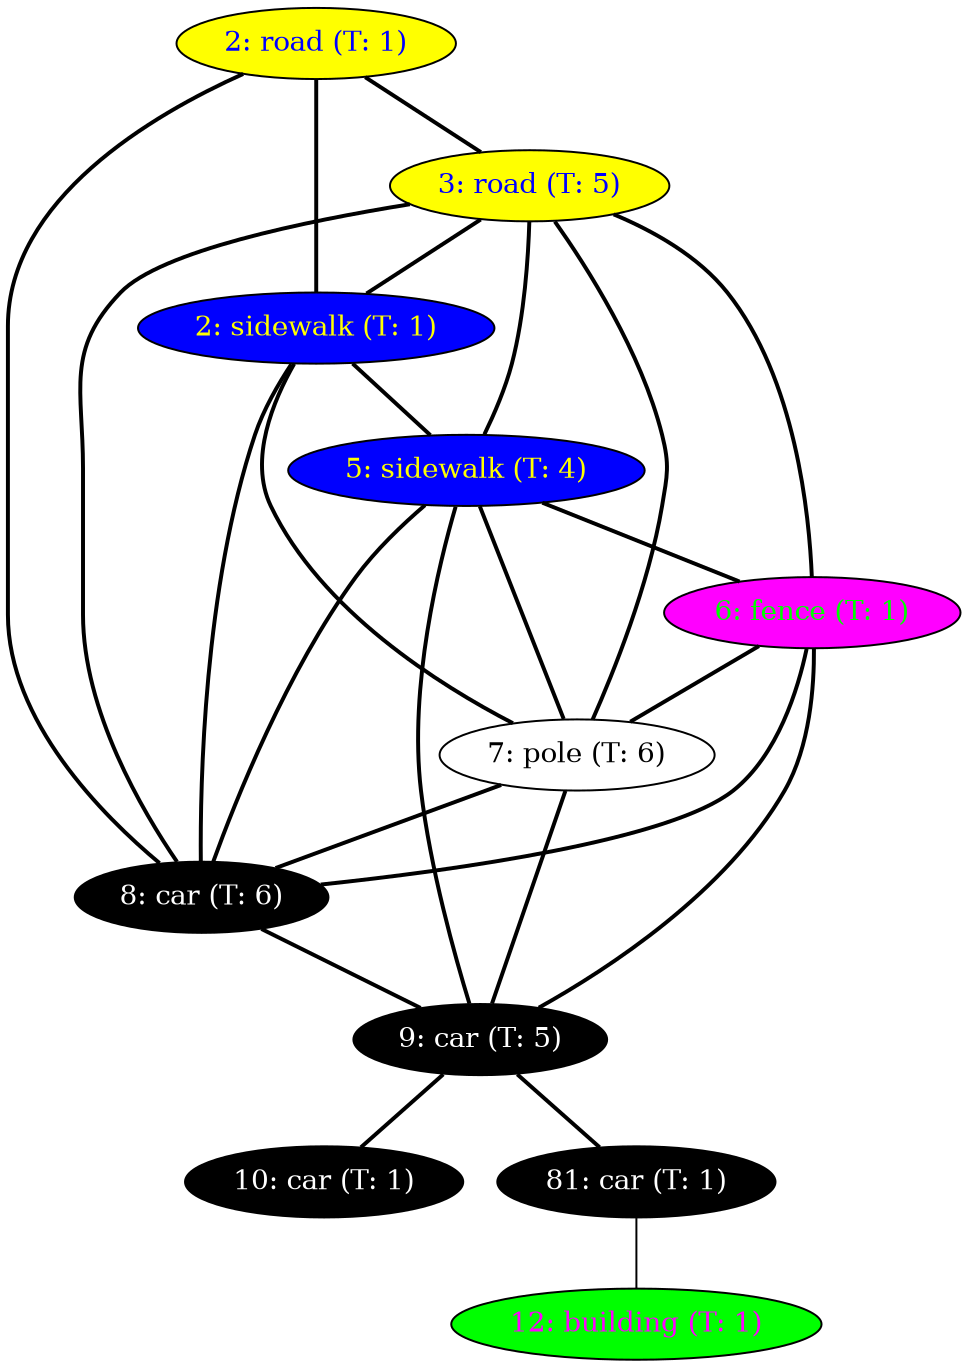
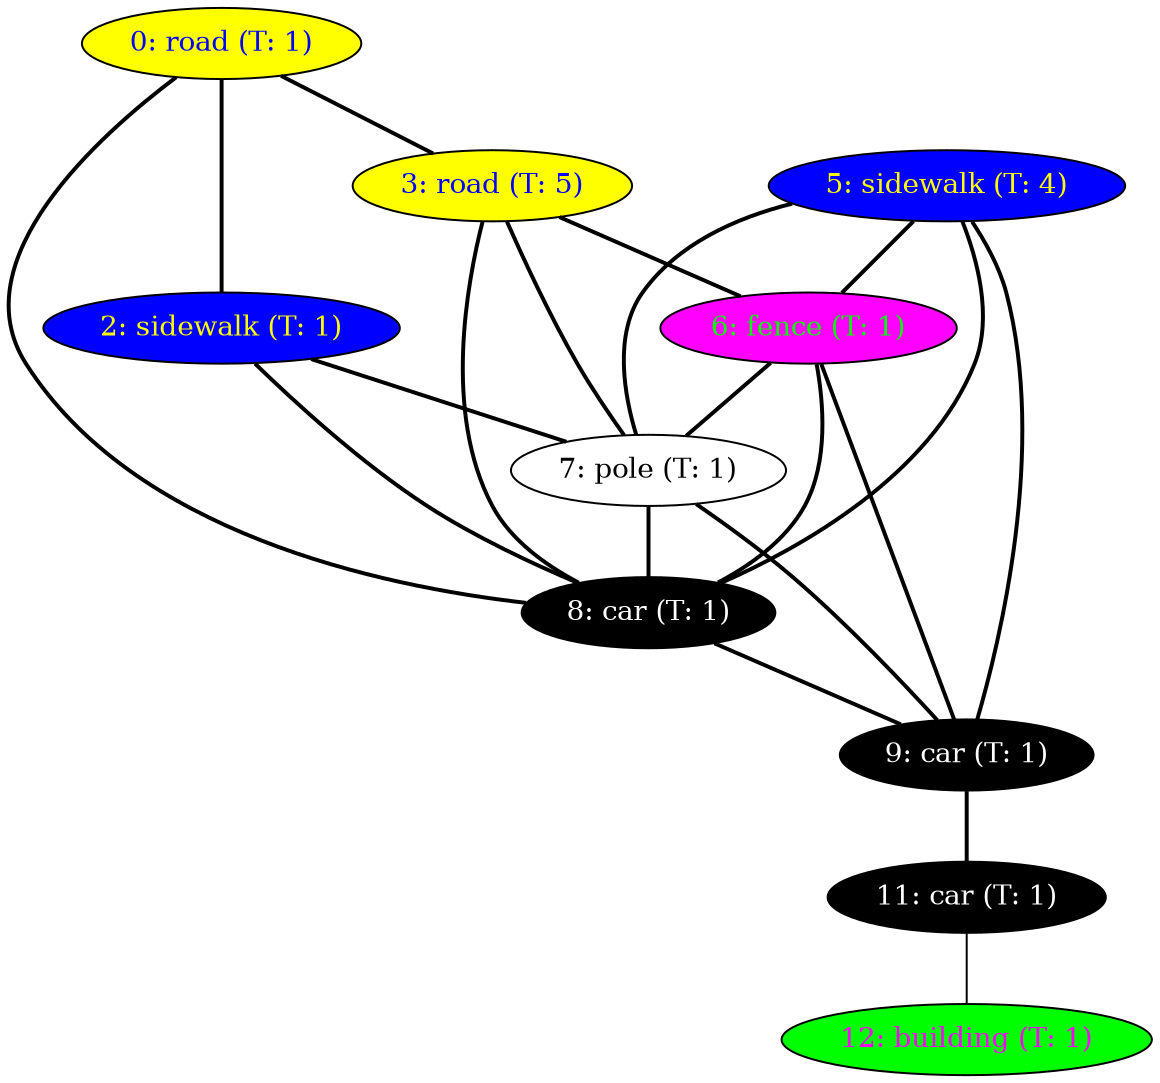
  graph {
    node [fillcolor="#000000" fontcolor="#ffffff" style=filled]
    edge [penwidth=2]
-   n1 [fillcolor="#ffff00" fontcolor="#0000ff" label="2: road (T: 1)"]
+   n1 [fillcolor="#ffff00" fontcolor="#0000ff" label="0: road (T: 1)"]
    n2 [fillcolor="#ffff00" fontcolor="#0000ff" label="3: road (T: 5)"]
    n3 [fillcolor="#0000ff" fontcolor="#ffff00" label="2: sidewalk (T: 1)"]
-   n4 [label="8: car (T: 6)"]
+   n4 [label="8: car (T: 1)"]
    n5 [fillcolor="#0000ff" fontcolor="#ffff00" label="5: sidewalk (T: 4)"]
    n6 [fillcolor="#ff00ff" fontcolor="#00ff00" label="6: fence (T: 1)"]
-   n7 [fillcolor="#ffffff" fontcolor="#000000" label="7: pole (T: 6)"]
-   n8 [label="9: car (T: 5)"]
-   n9 [label="10: car (T: 1)"]
-   n10 [label="81: car (T: 1)"]
+   n7 [fillcolor="#ffffff" fontcolor="#000000" label="7: pole (T: 1)"]
+   n8 [label="9: car (T: 1)"]
+   n10 [label="11: car (T: 1)"]
    n11 [fillcolor="#00ff00" fontcolor="#ff00ff" label="12: building (T: 1)"]
    n1 -- n2
    n1 -- n3
    n1 -- n4
-   n2 -- n3
    n2 -- n4
-   n2 -- n5
    n2 -- n6
    n2 -- n7
    n3 -- n4
-   n3 -- n5
    n3 -- n7
    n4 -- n8
    n5 -- n4
    n5 -- n6
    n5 -- n7
    n5 -- n8
    n6 -- n4
    n6 -- n7
    n6 -- n8
    n7 -- n4
    n7 -- n8
-   n8 -- n9
    n8 -- n10
    n10 -- n11 [penwidth=1]
  }
